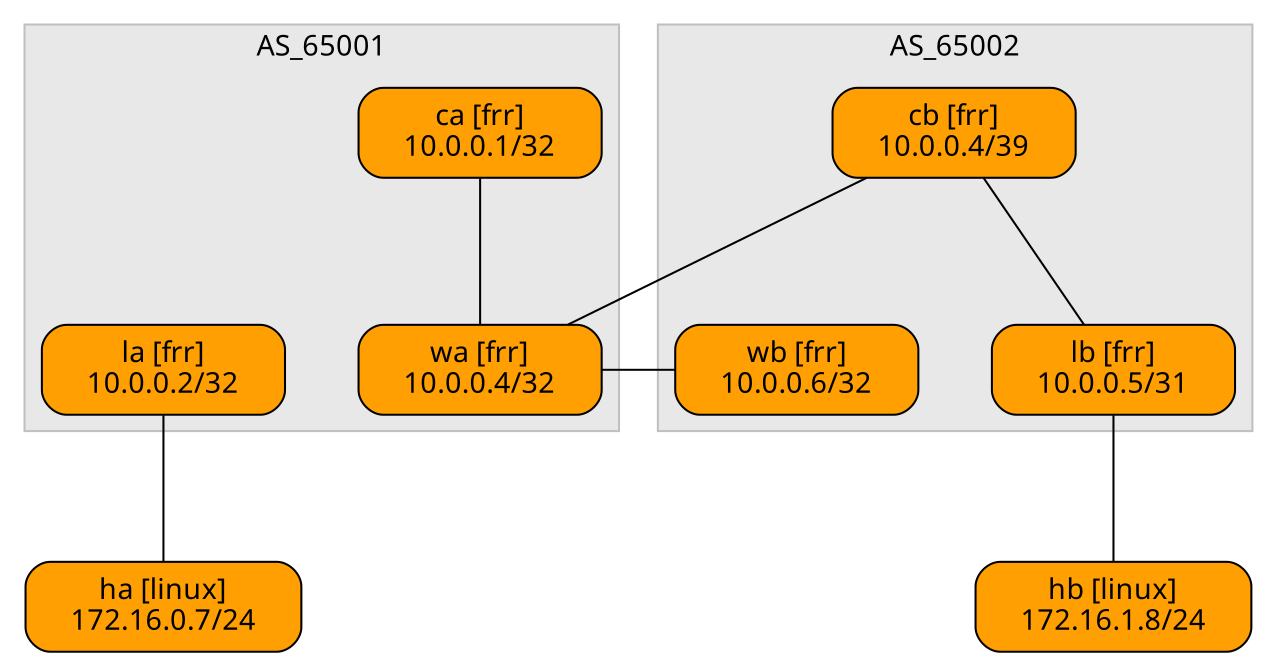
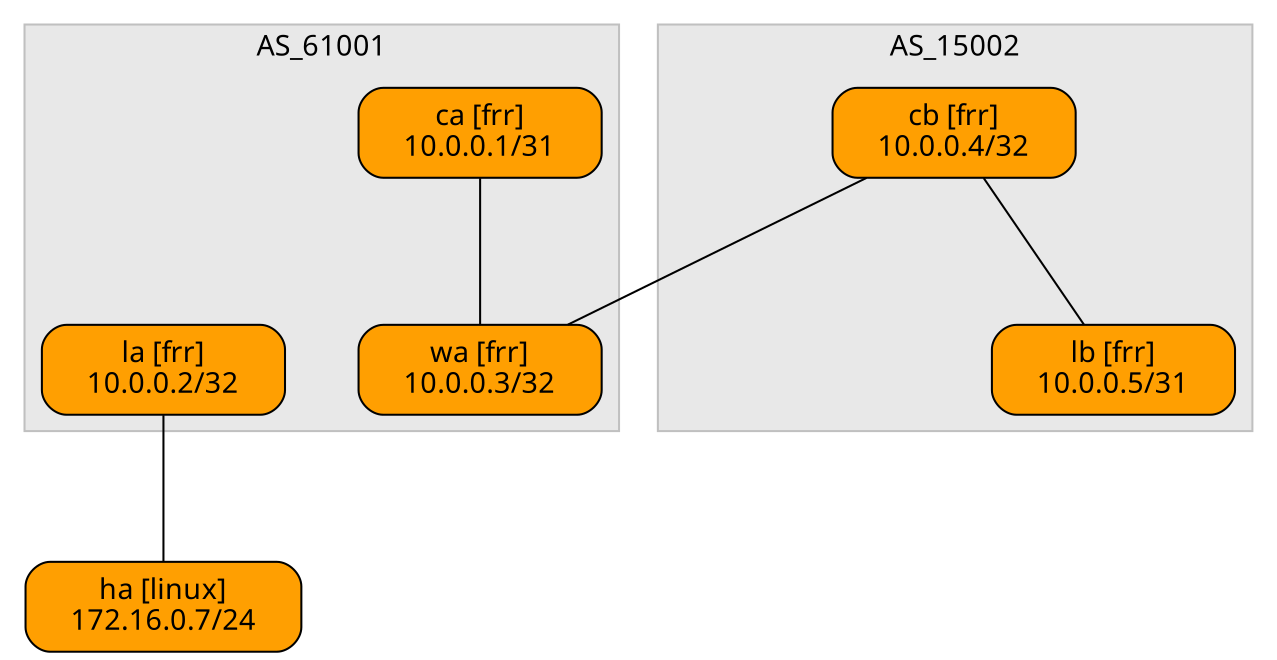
  graph {
    newrank=true
    nodesep=0.5
    ranksep=1
    node [bgcolor="#ff9f01" fillcolor="#ff9f01" fontname=Verdana margin="0.3,0.1" shape=box style="rounded,filled"]
    edge [fontname=Verdana labeldistance=1.5 labelfontsize=8]
-   n1 [label="ca [frr]\n10.0.0.1/32"]
-   n2 [label="cb [frr]\n10.0.0.4/39"]
+   n1 [label="ca [frr]\n10.0.0.1/31"]
+   n2 [label="cb [frr]\n10.0.0.4/32"]
    n3 [label="la [frr]\n10.0.0.2/32"]
-   n4 [label="wa [frr]\n10.0.0.4/32"]
-   n5 [label="wb [frr]\n10.0.0.6/32"]
+   n4 [label="wa [frr]\n10.0.0.3/32"]
    n6 [label="lb [frr]\n10.0.0.5/31"]
    n7 [label="ha [linux]\n172.16.0.7/24"]
-   n8 [label="hb [linux]\n172.16.1.8/24"]
    subgraph sub_1 {
      rank=same
      n1
      n2
    }
    subgraph sub_2 {
      rank=same
      n3
      n4
-     n5
      n6
    }
    subgraph cluster_3 {
      bgcolor="#e8e8e8"
      color="#c0c0c0"
      fontname=Verdana
-     label=AS_65001
+     label=AS_61001
      n1
      n3
      n4
    }
    subgraph cluster_4 {
      bgcolor="#e8e8e8"
      color="#c0c0c0"
      fontname=Verdana
-     label=AS_65002
+     label=AS_15002
      n2
-     n5
      n6
    }
    n1 -- n4
    n2 -- n4
    n2 -- n6
    n3 -- n7
-   n4 -- n5
-   n6 -- n8
  }
